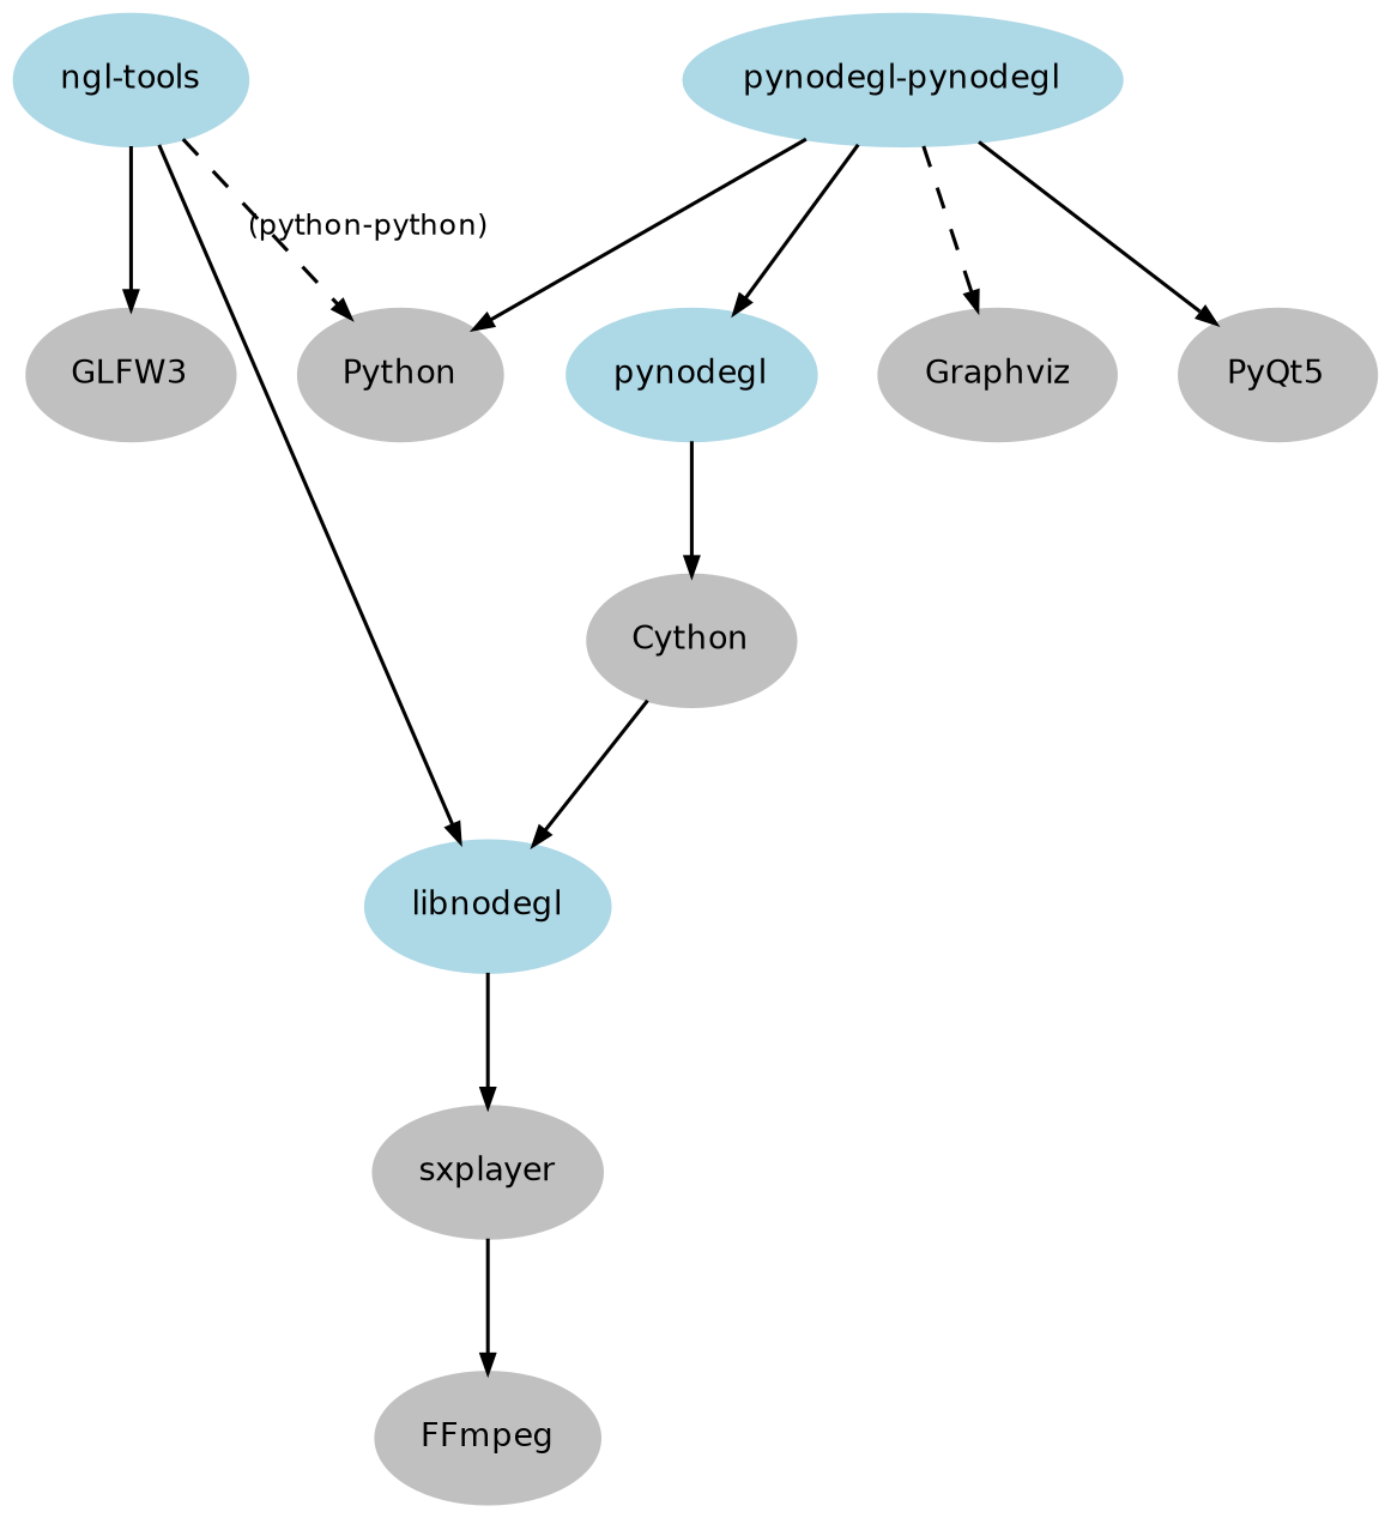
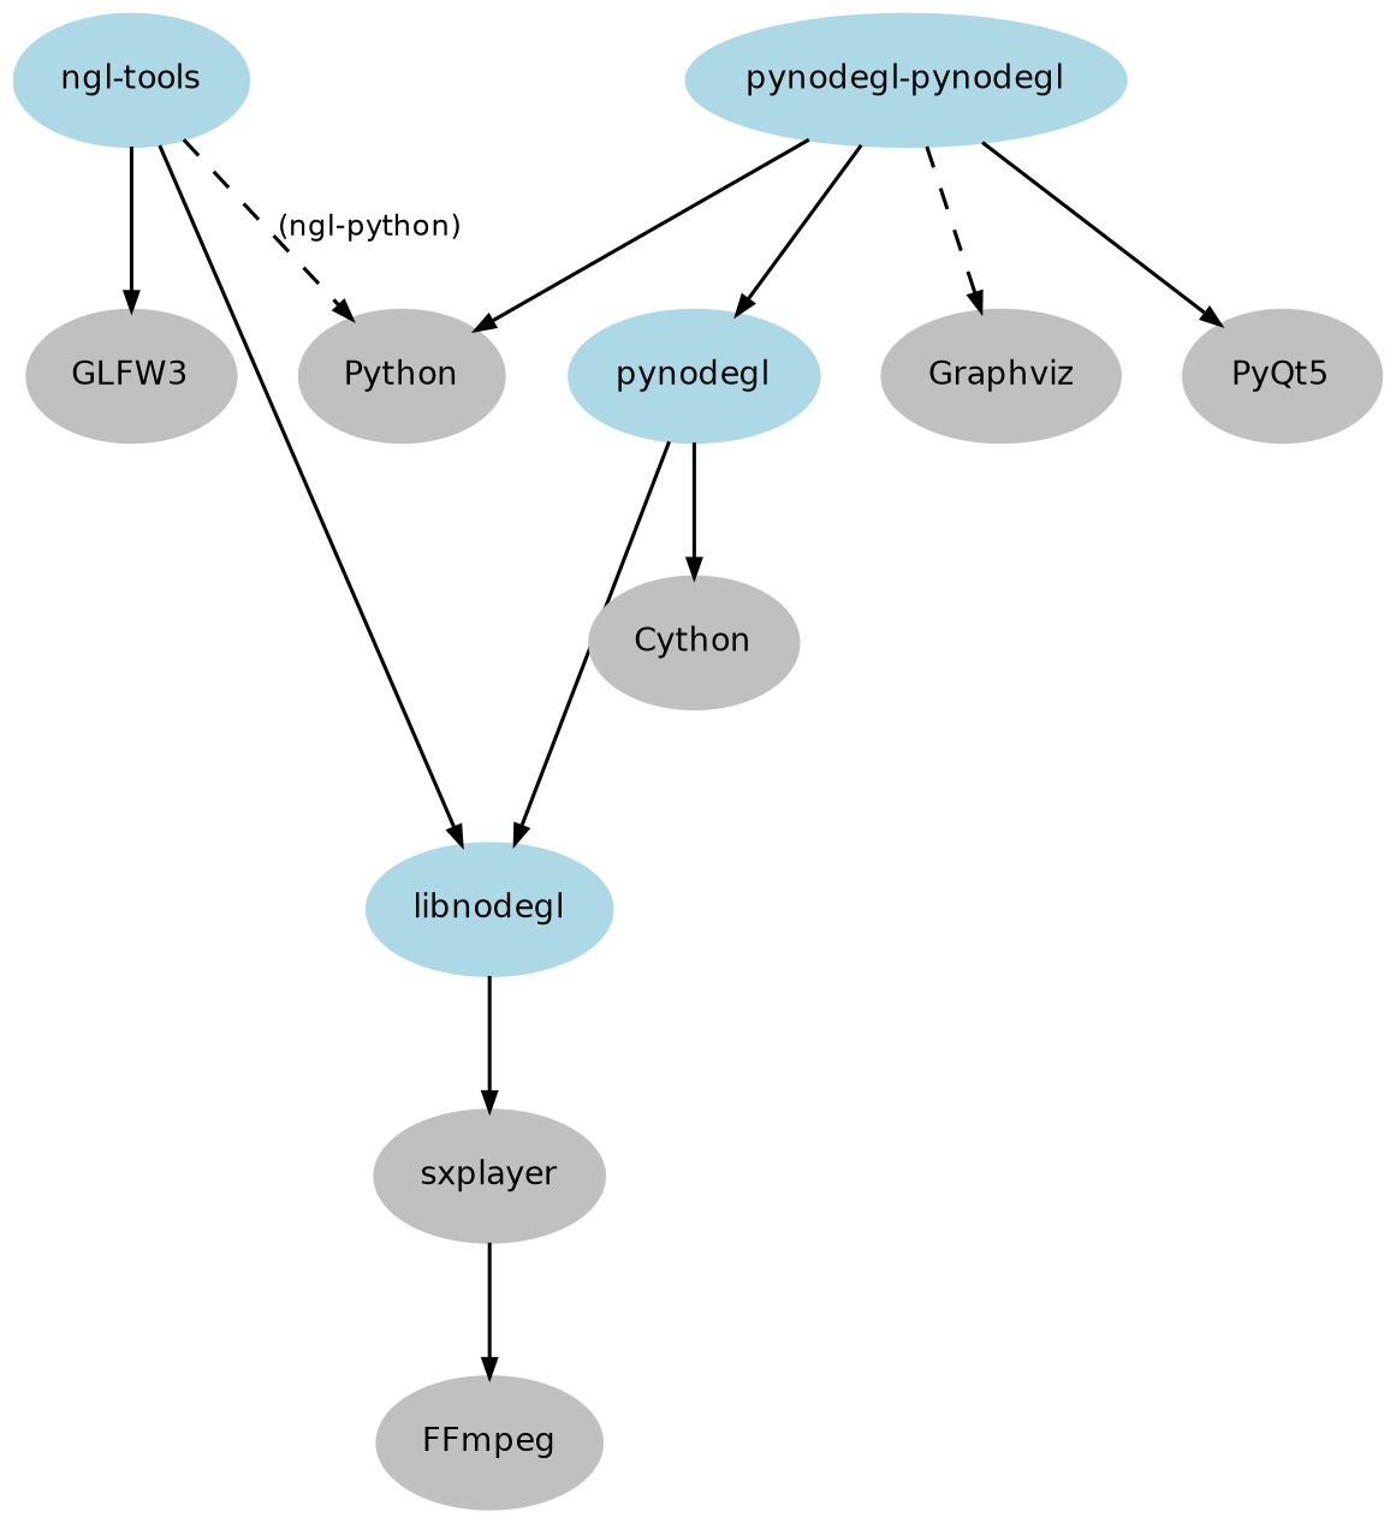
  digraph {
    fontname="DejaVu Sans"
    splines=line
    node [color=gray fontname="DejaVu Sans" fontsize=9 style=filled]
    edge [arrowsize=0.5 fontname="DejaVu Sans" fontsize=8]
    libnodegl [color=lightblue]
    sxplayer
    n3 [label=FFmpeg]
    n4 [color=lightblue label="ngl-tools"]
    n5 [label=GLFW3]
    n6 [label=Python]
    pynodegl [color=lightblue]
    n8 [label=Cython]
    n9 [color=lightblue label="pynodegl-pynodegl"]
    n10 [label=Graphviz]
    n11 [label=PyQt5]
    libnodegl -> sxplayer
    sxplayer -> n3
    n4 -> libnodegl
    n4 -> n5
-   n4 -> n6 [label="(python-python)" style=dashed]
-   n8 -> libnodegl
+   n4 -> n6 [label="(ngl-python)" style=dashed]
+   pynodegl -> libnodegl
    pynodegl -> n8
    n9 -> n6
    n9 -> pynodegl
    n9 -> n10 [style=dashed]
    n9 -> n11
  }
